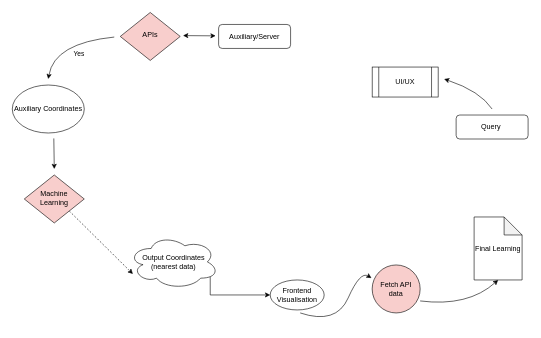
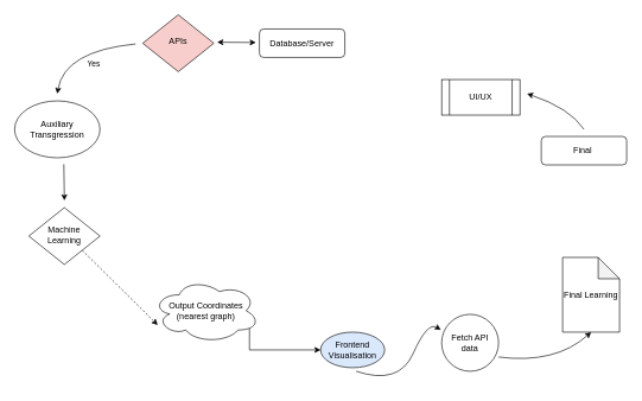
  <mxCell id="0" />
  <mxCell id="1" parent="0" />
- <mxCell id="2" value="Auxiliary/Server" style="rounded=1;whiteSpace=wrap;html=1;fontSize=12;glass=0;strokeWidth=1;shadow=0;" parent="1" vertex="1"><mxGeometry x="364" y="40" width="120" height="40" as="geometry" /></mxCell>
+ <mxCell id="2" value="Database/Server" style="rounded=1;whiteSpace=wrap;html=1;fontSize=12;glass=0;strokeWidth=1;shadow=0;" parent="1" vertex="1"><mxGeometry x="364" y="40" width="120" height="40" as="geometry" /></mxCell>
  <mxCell id="3" value="APIs" style="rhombus;whiteSpace=wrap;html=1;shadow=0;fontFamily=Helvetica;fontSize=12;align=center;strokeWidth=1;spacing=6;spacingTop=-4;fillColor=#f8cecc;" parent="1" vertex="1"><mxGeometry x="200" y="20" width="100" height="80" as="geometry" /></mxCell>
- <mxCell id="4" value="Query&amp;nbsp;" style="rounded=1;whiteSpace=wrap;html=1;fontSize=12;glass=0;strokeWidth=1;shadow=0;" parent="1" vertex="1"><mxGeometry x="760" y="191" width="120" height="40" as="geometry" /></mxCell>
- <mxCell id="5" value="Frontend Visualisation" style="ellipse;whiteSpace=wrap;html=1;" vertex="1" parent="1"><mxGeometry x="450" y="466" width="90" height="50" as="geometry" /></mxCell>
- <mxCell id="6" value="Auxiliary Coordinates" style="ellipse;whiteSpace=wrap;html=1;" vertex="1" parent="1"><mxGeometry x="20" y="141" width="120" height="80" as="geometry" /></mxCell>
- <mxCell id="7" value="Output Coordinates (nearest data)" style="ellipse;shape=cloud;whiteSpace=wrap;html=1;" vertex="1" parent="1"><mxGeometry x="214" y="391" width="150" height="90" as="geometry" /></mxCell>
+ <mxCell id="4" value="Final&amp;nbsp;" style="rounded=1;whiteSpace=wrap;html=1;fontSize=12;glass=0;strokeWidth=1;shadow=0;" parent="1" vertex="1"><mxGeometry x="760" y="191" width="120" height="40" as="geometry" /></mxCell>
+ <mxCell id="5" value="Frontend Visualisation" style="ellipse;whiteSpace=wrap;html=1;fillColor=#dae8fc;" vertex="1" parent="1"><mxGeometry x="450" y="466" width="90" height="50" as="geometry" /></mxCell>
+ <mxCell id="6" value="Auxiliary Transgression" style="ellipse;whiteSpace=wrap;html=1;" vertex="1" parent="1"><mxGeometry x="20" y="141" width="120" height="80" as="geometry" /></mxCell>
+ <mxCell id="7" value="Output Coordinates (nearest graph)" style="ellipse;shape=cloud;whiteSpace=wrap;html=1;" vertex="1" parent="1"><mxGeometry x="214" y="391" width="150" height="90" as="geometry" /></mxCell>
  <mxCell id="8" value="UI/UX" style="shape=process;whiteSpace=wrap;html=1;backgroundOutline=1;" vertex="1" parent="1"><mxGeometry x="620" y="111" width="110" height="50" as="geometry" /></mxCell>
- <mxCell id="9" value="Fetch API data" style="ellipse;whiteSpace=wrap;html=1;aspect=fixed;fillColor=#f8cecc;" vertex="1" parent="1"><mxGeometry x="620" y="441" width="80" height="80" as="geometry" /></mxCell>
+ <mxCell id="9" value="Fetch API data" style="ellipse;whiteSpace=wrap;html=1;aspect=fixed;" vertex="1" parent="1"><mxGeometry x="620" y="441" width="80" height="80" as="geometry" /></mxCell>
  <mxCell id="10" value="" style="endArrow=classic;startArrow=classic;html=1;rounded=0;entryX=0;entryY=0.5;entryDx=0;entryDy=0;" edge="1" parent="1"><mxGeometry width="50" height="50" relative="1" as="geometry"><mxPoint x="304.71" y="58.58" as="sourcePoint" /><mxPoint x="359" y="59" as="targetPoint" /></mxGeometry></mxCell>
  <mxCell id="11" value="" style="curved=1;endArrow=classic;html=1;rounded=0;" edge="1" parent="1"><mxGeometry width="50" height="50" relative="1" as="geometry"><mxPoint x="190" y="61" as="sourcePoint" /><mxPoint x="80" y="131" as="targetPoint" /><Array as="points"><mxPoint x="90" y="71" /></Array></mxGeometry></mxCell>
  <mxCell id="12" value="Yes" style="edgeLabel;html=1;align=center;verticalAlign=middle;resizable=0;points=[];" vertex="1" connectable="0" parent="11"><mxGeometry x="-0.231" y="21" relative="1" as="geometry"><mxPoint as="offset" /></mxGeometry></mxCell>
  <mxCell id="13" value="" style="endArrow=classic;html=1;rounded=0;exitX=0.577;exitY=1.113;exitDx=0;exitDy=0;exitPerimeter=0;" edge="1" parent="1" source="6"><mxGeometry width="50" height="50" relative="1" as="geometry"><mxPoint x="143" y="180.41" as="sourcePoint" /><mxPoint x="90" y="281" as="targetPoint" /></mxGeometry></mxCell>
  <mxCell id="14" value="" style="endArrow=classic;html=1;rounded=0;" edge="1" parent="1"><mxGeometry width="50" height="50" relative="1" as="geometry"><mxPoint x="350" y="461" as="sourcePoint" /><mxPoint x="450" y="491" as="targetPoint" /><Array as="points"><mxPoint x="350" y="491" /></Array></mxGeometry></mxCell>
  <mxCell id="15" value="" style="endArrow=classic;html=1;rounded=0;exitX=1;exitY=1;exitDx=0;exitDy=0;entryX=0.047;entryY=0.722;entryDx=0;entryDy=0;entryPerimeter=0;dashed=1;" edge="1" parent="1" source="18" target="7"><mxGeometry width="50" height="50" relative="1" as="geometry"><mxPoint x="380" y="204" as="sourcePoint" /><mxPoint x="340" y="291" as="targetPoint" /></mxGeometry></mxCell>
  <mxCell id="16" value="Final Learning" style="shape=note;whiteSpace=wrap;html=1;backgroundOutline=1;darkOpacity=0.05;" vertex="1" parent="1"><mxGeometry x="790" y="361" width="80" height="105" as="geometry" /></mxCell>
  <mxCell id="17" value="" style="curved=1;endArrow=classic;html=1;rounded=0;entryX=0.5;entryY=1;entryDx=0;entryDy=0;entryPerimeter=0;" edge="1" parent="1" target="16"><mxGeometry width="50" height="50" relative="1" as="geometry"><mxPoint x="700" y="501" as="sourcePoint" /><mxPoint x="780" y="541" as="targetPoint" /><Array as="points"><mxPoint x="780" y="511" /></Array></mxGeometry></mxCell>
- <mxCell id="18" value="Machine Learning" style="rhombus;whiteSpace=wrap;html=1;shadow=0;fontFamily=Helvetica;fontSize=12;align=center;strokeWidth=1;spacing=6;spacingTop=-4;fillColor=#f8cecc;" vertex="1" parent="1"><mxGeometry x="40" y="291" width="100" height="80" as="geometry" /></mxCell>
+ <mxCell id="18" value="Machine Learning" style="rhombus;whiteSpace=wrap;html=1;shadow=0;fontFamily=Helvetica;fontSize=12;align=center;strokeWidth=1;spacing=6;spacingTop=-4;" vertex="1" parent="1"><mxGeometry x="40" y="291" width="100" height="80" as="geometry" /></mxCell>
  <mxCell id="19" value="" style="curved=1;endArrow=classic;html=1;rounded=0;entryX=1;entryY=0.5;entryDx=0;entryDy=0;" edge="1" parent="1"><mxGeometry width="50" height="50" relative="1" as="geometry"><mxPoint x="820" y="181" as="sourcePoint" /><mxPoint x="740" y="131" as="targetPoint" /><Array as="points"><mxPoint x="800" y="151" /></Array></mxGeometry></mxCell>
  <mxCell id="20" value="" style="curved=1;endArrow=classic;html=1;rounded=0;entryX=-0.014;entryY=0.272;entryDx=0;entryDy=0;entryPerimeter=0;" edge="1" parent="1" target="9"><mxGeometry width="50" height="50" relative="1" as="geometry"><mxPoint x="500" y="521" as="sourcePoint" /><mxPoint x="620" y="496" as="targetPoint" /><Array as="points"><mxPoint x="560" y="541" /><mxPoint x="600" y="451" /></Array></mxGeometry></mxCell>
